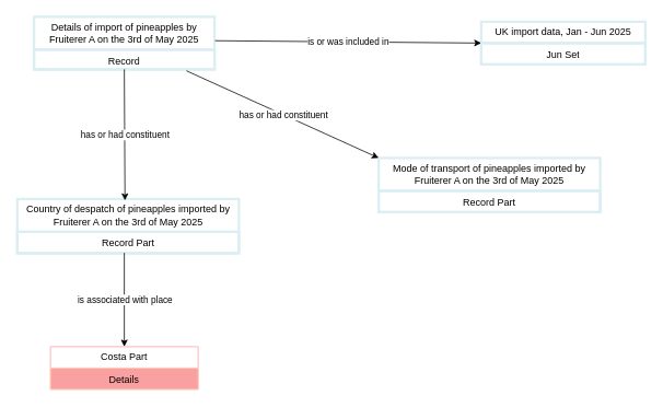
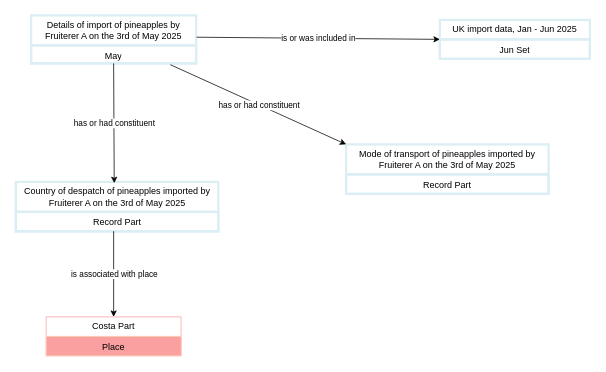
  <mxCell id="0" />
  <mxCell id="1" parent="0" />
  <mxCell id="2" value="UK import data, Jan - Jun 2025" style="swimlane;fontStyle=0;childLayout=stackLayout;horizontal=1;startSize=26;strokeColor=#DAEEF3;strokeWidth=3;fillColor=none;horizontalStack=0;resizeParent=1;resizeParentMax=0;resizeLast=0;collapsible=1;marginBottom=0;whiteSpace=wrap;html=1;" parent="1" vertex="1"><mxGeometry x="586" y="26" width="200" height="52" as="geometry" /></mxCell>
  <mxCell id="3" value="Jun Set" style="text;strokeColor=#DAEEF3;strokeWidth=3;fillColor=none;align=center;verticalAlign=top;spacingLeft=4;spacingRight=4;overflow=hidden;rotatable=0;points=[[0,0.5],[1,0.5]];portConstraint=eastwest;whiteSpace=wrap;html=1;" parent="2" vertex="1"><mxGeometry y="26" width="200" height="26" as="geometry" /></mxCell>
  <mxCell id="4" value="Details of import of pineapples by Fruiterer A on the 3rd of May 2025" style="swimlane;fontStyle=0;childLayout=stackLayout;horizontal=1;startSize=40;strokeColor=#DAEEF3;strokeWidth=3;fillColor=none;horizontalStack=0;resizeParent=1;resizeParentMax=0;resizeLast=0;collapsible=1;marginBottom=0;whiteSpace=wrap;html=1;" parent="1" vertex="1"><mxGeometry x="41" y="20" width="220" height="64" as="geometry" /></mxCell>
- <mxCell id="5" value="Record" style="text;strokeColor=#DAEEF3;strokeWidth=3;fillColor=none;align=center;verticalAlign=top;spacingLeft=4;spacingRight=4;overflow=hidden;rotatable=0;points=[[0,0.5],[1,0.5]];portConstraint=eastwest;whiteSpace=wrap;html=1;" parent="4" vertex="1"><mxGeometry y="40" width="220" height="24" as="geometry" /></mxCell>
+ <mxCell id="5" value="May" style="text;strokeColor=#DAEEF3;strokeWidth=3;fillColor=none;align=center;verticalAlign=top;spacingLeft=4;spacingRight=4;overflow=hidden;rotatable=0;points=[[0,0.5],[1,0.5]];portConstraint=eastwest;whiteSpace=wrap;html=1;" parent="4" vertex="1"><mxGeometry y="40" width="220" height="24" as="geometry" /></mxCell>
  <mxCell id="6" value="" style="endArrow=classic;html=1;rounded=0;entryX=0;entryY=0.5;entryDx=0;entryDy=0;exitX=1.003;exitY=0.455;exitDx=0;exitDy=0;exitPerimeter=0;" parent="1" source="4" target="2" edge="1"><mxGeometry relative="1" as="geometry"><mxPoint x="261" y="52" as="sourcePoint" /><mxPoint x="571" y="58" as="targetPoint" /></mxGeometry></mxCell>
  <mxCell id="7" value="is or was included in" style="edgeLabel;resizable=0;html=1;;align=center;verticalAlign=middle;" parent="6" connectable="0" vertex="1"><mxGeometry relative="1" as="geometry" /></mxCell>
  <mxCell id="8" value="Country of despatch of pineapples imported by Fruiterer A on the 3rd of May 2025" style="swimlane;fontStyle=0;childLayout=stackLayout;horizontal=1;startSize=40;strokeColor=#DAEEF3;strokeWidth=3;fillColor=none;horizontalStack=0;resizeParent=1;resizeParentMax=0;resizeLast=0;collapsible=1;marginBottom=0;whiteSpace=wrap;html=1;" parent="1" vertex="1"><mxGeometry x="20.59" y="242" width="270" height="66" as="geometry" /></mxCell>
  <mxCell id="9" value="Record Part" style="text;strokeColor=#DAEEF3;strokeWidth=3;fillColor=none;align=center;verticalAlign=top;spacingLeft=4;spacingRight=4;overflow=hidden;rotatable=0;points=[[0,0.5],[1,0.5]];portConstraint=eastwest;whiteSpace=wrap;html=1;" parent="8" vertex="1"><mxGeometry y="40" width="270" height="26" as="geometry" /></mxCell>
  <mxCell id="10" value="Costa Part" style="swimlane;fontStyle=0;childLayout=stackLayout;horizontal=1;startSize=26;strokeColor=#FAA0A0;fillColor=none;horizontalStack=0;resizeParent=1;resizeParentMax=0;resizeLast=0;collapsible=1;marginBottom=0;whiteSpace=wrap;html=1;" parent="1" vertex="1"><mxGeometry x="61" y="422" width="180" height="52" as="geometry" /></mxCell>
- <mxCell id="11" value="Details" style="text;strokeColor=#FBD5B5;fillColor=#FAA0A0;align=center;verticalAlign=top;spacingLeft=4;spacingRight=4;overflow=hidden;rotatable=0;points=[[0,0.5],[1,0.5]];portConstraint=eastwest;whiteSpace=wrap;html=1;" parent="10" vertex="1"><mxGeometry y="26" width="180" height="26" as="geometry" /></mxCell>
+ <mxCell id="11" value="Place" style="text;strokeColor=#FBD5B5;fillColor=#FAA0A0;align=center;verticalAlign=top;spacingLeft=4;spacingRight=4;overflow=hidden;rotatable=0;points=[[0,0.5],[1,0.5]];portConstraint=eastwest;whiteSpace=wrap;html=1;" parent="10" vertex="1"><mxGeometry y="26" width="180" height="26" as="geometry" /></mxCell>
  <mxCell id="12" value="" style="endArrow=classic;html=1;rounded=0;entryX=0.486;entryY=0.026;entryDx=0;entryDy=0;exitX=0.5;exitY=1;exitDx=0;exitDy=0;entryPerimeter=0;" parent="1" source="4" target="8" edge="1"><mxGeometry relative="1" as="geometry"><mxPoint x="711" y="282" as="sourcePoint" /><mxPoint x="563" y="342" as="targetPoint" /></mxGeometry></mxCell>
  <mxCell id="13" value="has or had constituent" style="edgeLabel;resizable=0;html=1;;align=center;verticalAlign=middle;" parent="12" connectable="0" vertex="1"><mxGeometry relative="1" as="geometry" /></mxCell>
  <mxCell id="14" value="Mode of transport of pineapples imported by Fruiterer A on the 3rd of May 2025" style="swimlane;fontStyle=0;childLayout=stackLayout;horizontal=1;startSize=40;strokeColor=#DAEEF3;strokeWidth=3;fillColor=none;horizontalStack=0;resizeParent=1;resizeParentMax=0;resizeLast=0;collapsible=1;marginBottom=0;whiteSpace=wrap;html=1;" parent="1" vertex="1"><mxGeometry x="461" y="192" width="270" height="66" as="geometry" /></mxCell>
  <mxCell id="15" value="Record Part" style="text;strokeColor=#DAEEF3;strokeWidth=3;fillColor=none;align=center;verticalAlign=top;spacingLeft=4;spacingRight=4;overflow=hidden;rotatable=0;points=[[0,0.5],[1,0.5]];portConstraint=eastwest;whiteSpace=wrap;html=1;" parent="14" vertex="1"><mxGeometry y="40" width="270" height="26" as="geometry" /></mxCell>
  <mxCell id="16" value="" style="endArrow=classic;html=1;rounded=0;entryX=0;entryY=0;entryDx=0;entryDy=0;exitX=0.844;exitY=1.075;exitDx=0;exitDy=0;exitPerimeter=0;" parent="1" source="5" target="14" edge="1"><mxGeometry relative="1" as="geometry"><mxPoint x="630" y="362" as="sourcePoint" /><mxPoint x="351" y="513" as="targetPoint" /></mxGeometry></mxCell>
  <mxCell id="17" value="has or had constituent" style="edgeLabel;resizable=0;html=1;;align=center;verticalAlign=middle;" parent="16" connectable="0" vertex="1"><mxGeometry relative="1" as="geometry" /></mxCell>
  <mxCell id="18" value="" style="endArrow=classic;html=1;rounded=0;entryX=0.5;entryY=0;entryDx=0;entryDy=0;exitX=0.483;exitY=0.989;exitDx=0;exitDy=0;exitPerimeter=0;" edge="1" parent="1" source="9" target="10"><mxGeometry relative="1" as="geometry"><mxPoint x="151" y="312" as="sourcePoint" /><mxPoint x="152" y="402" as="targetPoint" /></mxGeometry></mxCell>
  <mxCell id="19" value="is associated with place" style="edgeLabel;resizable=0;html=1;;align=center;verticalAlign=middle;" connectable="0" vertex="1" parent="18"><mxGeometry relative="1" as="geometry" /></mxCell>
